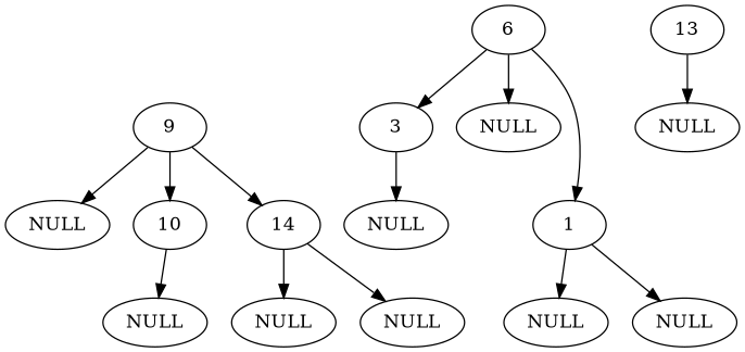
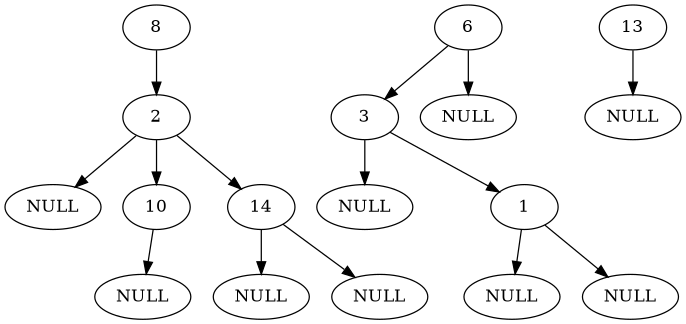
  digraph {
-   9
+   8
+   9 [label=2]
    6
    3
    n5 [label=NULL]
    n6 [label=NULL]
    10
    14
    1
    n10 [label=NULL]
    n11 [label=NULL]
    n12 [label=NULL]
    13
    n14 [label=NULL]
    n15 [label=NULL]
    n16 [label=NULL]
    n17 [label=NULL]
+   8 -> 9
    9 -> n6
    9 -> 10
    9 -> 14
    6 -> 3
    6 -> n5
-   6 -> 1
+   3 -> 1
    3 -> n10
    10 -> n11
    14 -> n14
    14 -> n15
    1 -> n16
    1 -> n17
    13 -> n12
  }
